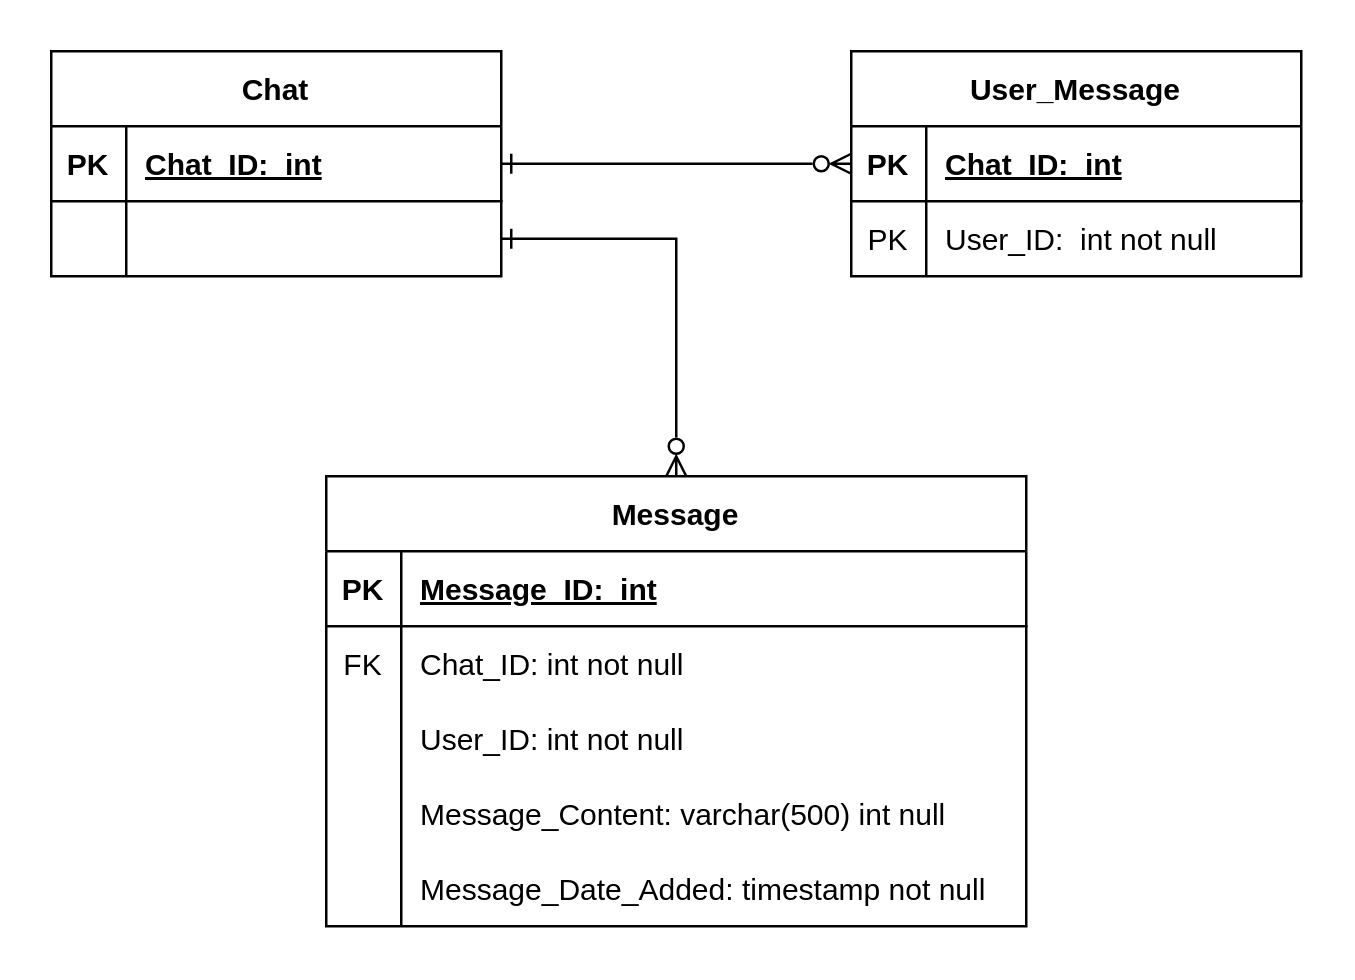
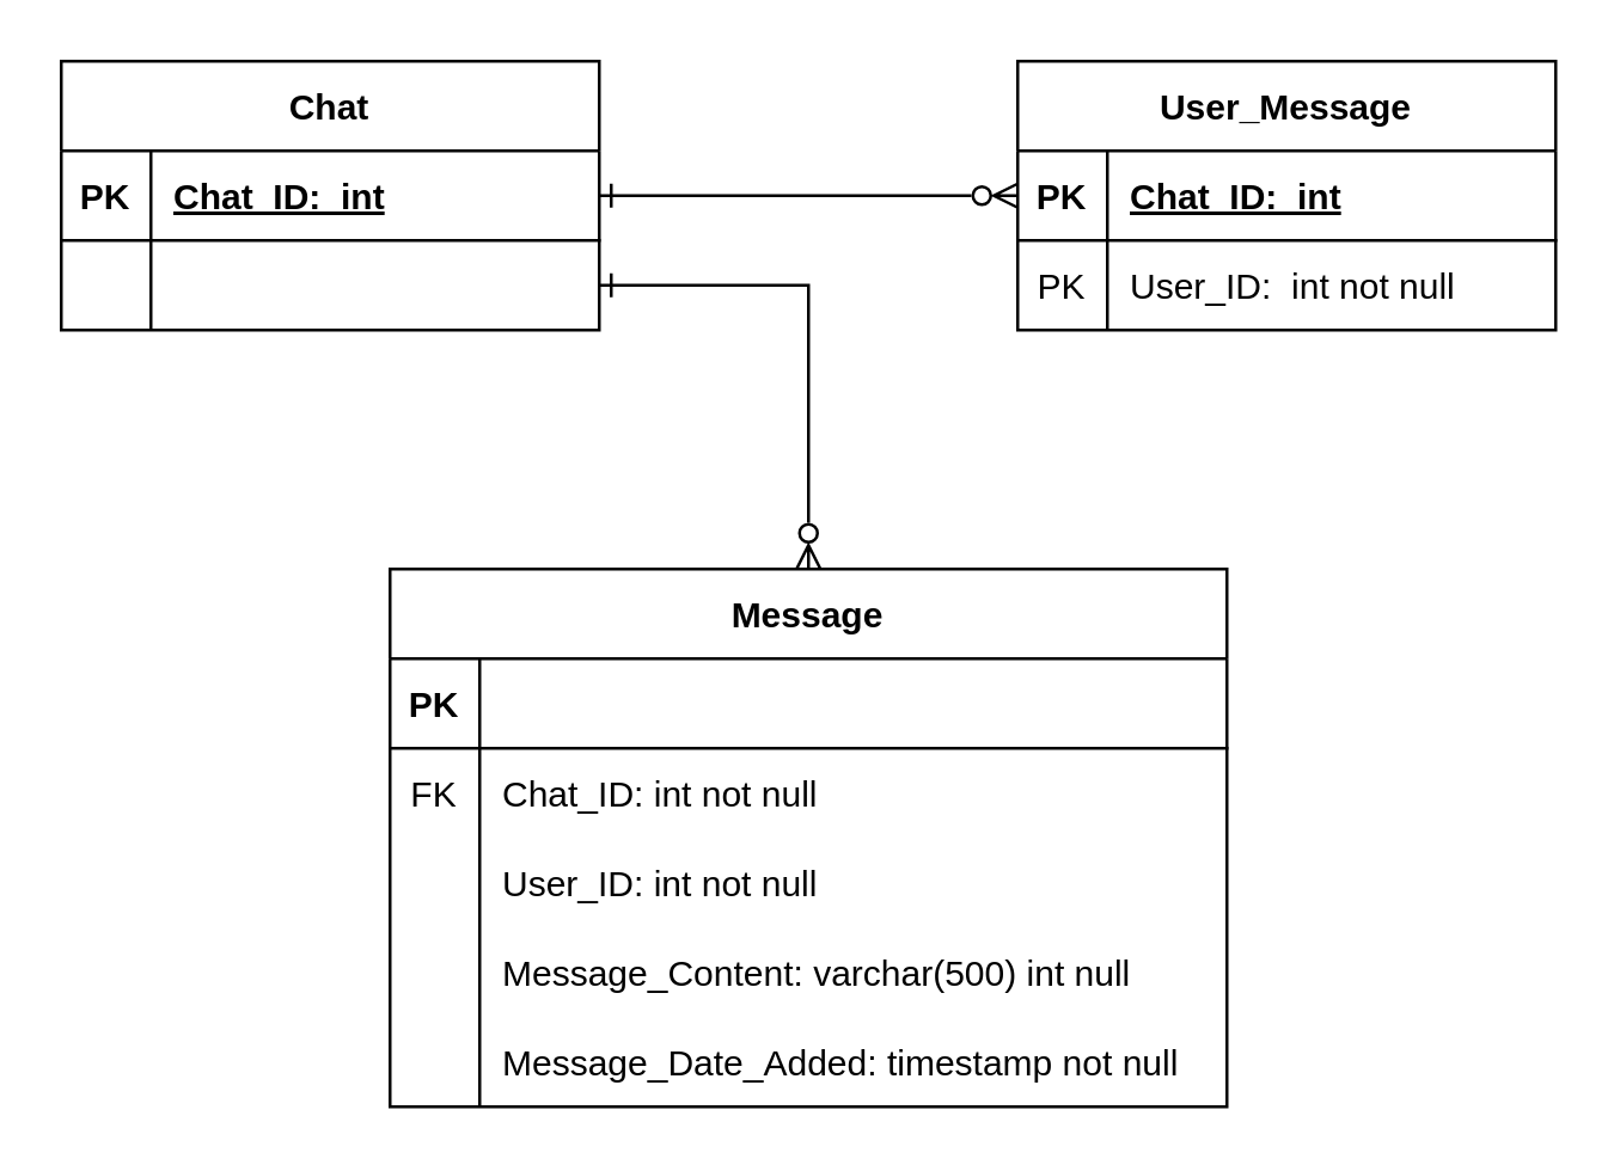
  <mxCell id="0" />
  <mxCell id="1" parent="0" />
  <mxCell id="2" value="Chat" style="shape=table;startSize=30;container=1;collapsible=1;childLayout=tableLayout;fixedRows=1;rowLines=0;fontStyle=1;align=center;resizeLast=1;" parent="1" vertex="1"><mxGeometry x="20" y="20" width="180" height="90" as="geometry" /></mxCell>
  <mxCell id="3" value="" style="shape=partialRectangle;collapsible=0;dropTarget=0;pointerEvents=0;fillColor=none;top=0;left=0;bottom=1;right=0;points=[[0,0.5],[1,0.5]];portConstraint=eastwest;" parent="2" vertex="1"><mxGeometry y="30" width="180" height="30" as="geometry" /></mxCell>
  <mxCell id="4" value="PK" style="shape=partialRectangle;connectable=0;fillColor=none;top=0;left=0;bottom=0;right=0;fontStyle=1;overflow=hidden;" parent="3" vertex="1"><mxGeometry width="30" height="30" as="geometry"><mxRectangle width="30" height="30" as="alternateBounds" /></mxGeometry></mxCell>
  <mxCell id="5" value="Chat_ID:  int" style="shape=partialRectangle;connectable=0;fillColor=none;top=0;left=0;bottom=0;right=0;align=left;spacingLeft=6;fontStyle=5;overflow=hidden;" parent="3" vertex="1"><mxGeometry x="30" width="150" height="30" as="geometry"><mxRectangle width="150" height="30" as="alternateBounds" /></mxGeometry></mxCell>
  <mxCell id="6" value="" style="shape=partialRectangle;collapsible=0;dropTarget=0;pointerEvents=0;fillColor=none;top=0;left=0;bottom=0;right=0;points=[[0,0.5],[1,0.5]];portConstraint=eastwest;" parent="2" vertex="1"><mxGeometry y="60" width="180" height="30" as="geometry" /></mxCell>
  <mxCell id="7" value="" style="shape=partialRectangle;connectable=0;fillColor=none;top=0;left=0;bottom=0;right=0;editable=1;overflow=hidden;" parent="6" vertex="1"><mxGeometry width="30" height="30" as="geometry"><mxRectangle width="30" height="30" as="alternateBounds" /></mxGeometry></mxCell>
  <mxCell id="8" value="" style="shape=partialRectangle;connectable=0;fillColor=none;top=0;left=0;bottom=0;right=0;align=left;spacingLeft=6;overflow=hidden;" parent="6" vertex="1"><mxGeometry x="30" width="150" height="30" as="geometry"><mxRectangle width="150" height="30" as="alternateBounds" /></mxGeometry></mxCell>
  <mxCell id="9" value="User_Message" style="shape=table;startSize=30;container=1;collapsible=1;childLayout=tableLayout;fixedRows=1;rowLines=0;fontStyle=1;align=center;resizeLast=1;" vertex="1" parent="1"><mxGeometry x="340" y="20" width="180" height="90" as="geometry" /></mxCell>
  <mxCell id="10" value="" style="shape=partialRectangle;collapsible=0;dropTarget=0;pointerEvents=0;fillColor=none;top=0;left=0;bottom=1;right=0;points=[[0,0.5],[1,0.5]];portConstraint=eastwest;" vertex="1" parent="9"><mxGeometry y="30" width="180" height="30" as="geometry" /></mxCell>
  <mxCell id="11" value="PK" style="shape=partialRectangle;connectable=0;fillColor=none;top=0;left=0;bottom=0;right=0;fontStyle=1;overflow=hidden;" vertex="1" parent="10"><mxGeometry width="30" height="30" as="geometry"><mxRectangle width="30" height="30" as="alternateBounds" /></mxGeometry></mxCell>
  <mxCell id="12" value="Chat_ID:  int" style="shape=partialRectangle;connectable=0;fillColor=none;top=0;left=0;bottom=0;right=0;align=left;spacingLeft=6;fontStyle=5;overflow=hidden;" vertex="1" parent="10"><mxGeometry x="30" width="150" height="30" as="geometry"><mxRectangle width="150" height="30" as="alternateBounds" /></mxGeometry></mxCell>
  <mxCell id="13" value="" style="shape=partialRectangle;collapsible=0;dropTarget=0;pointerEvents=0;fillColor=none;top=0;left=0;bottom=0;right=0;points=[[0,0.5],[1,0.5]];portConstraint=eastwest;" vertex="1" parent="9"><mxGeometry y="60" width="180" height="30" as="geometry" /></mxCell>
  <mxCell id="14" value="PK" style="shape=partialRectangle;connectable=0;fillColor=none;top=0;left=0;bottom=0;right=0;editable=1;overflow=hidden;" vertex="1" parent="13"><mxGeometry width="30" height="30" as="geometry"><mxRectangle width="30" height="30" as="alternateBounds" /></mxGeometry></mxCell>
  <mxCell id="15" value="User_ID:  int not null" style="shape=partialRectangle;connectable=0;fillColor=none;top=0;left=0;bottom=0;right=0;align=left;spacingLeft=6;overflow=hidden;" vertex="1" parent="13"><mxGeometry x="30" width="150" height="30" as="geometry"><mxRectangle width="150" height="30" as="alternateBounds" /></mxGeometry></mxCell>
  <mxCell id="16" value="Message" style="shape=table;startSize=30;container=1;collapsible=1;childLayout=tableLayout;fixedRows=1;rowLines=0;fontStyle=1;align=center;resizeLast=1;" vertex="1" parent="1"><mxGeometry x="130" y="190" width="280" height="180" as="geometry" /></mxCell>
  <mxCell id="17" value="" style="shape=partialRectangle;collapsible=0;dropTarget=0;pointerEvents=0;fillColor=none;top=0;left=0;bottom=1;right=0;points=[[0,0.5],[1,0.5]];portConstraint=eastwest;" vertex="1" parent="16"><mxGeometry y="30" width="280" height="30" as="geometry" /></mxCell>
  <mxCell id="18" value="PK" style="shape=partialRectangle;connectable=0;fillColor=none;top=0;left=0;bottom=0;right=0;fontStyle=1;overflow=hidden;" vertex="1" parent="17"><mxGeometry width="30" height="30" as="geometry"><mxRectangle width="30" height="30" as="alternateBounds" /></mxGeometry></mxCell>
- <mxCell id="19" value="Message_ID:  int" style="shape=partialRectangle;connectable=0;fillColor=none;top=0;left=0;bottom=0;right=0;align=left;spacingLeft=6;fontStyle=5;overflow=hidden;" vertex="1" parent="17"><mxGeometry x="30" width="250" height="30" as="geometry"><mxRectangle width="250" height="30" as="alternateBounds" /></mxGeometry></mxCell>
  <mxCell id="20" value="" style="shape=partialRectangle;collapsible=0;dropTarget=0;pointerEvents=0;fillColor=none;top=0;left=0;bottom=0;right=0;points=[[0,0.5],[1,0.5]];portConstraint=eastwest;" vertex="1" parent="16"><mxGeometry y="60" width="280" height="30" as="geometry" /></mxCell>
  <mxCell id="21" value="FK" style="shape=partialRectangle;connectable=0;fillColor=none;top=0;left=0;bottom=0;right=0;editable=1;overflow=hidden;" vertex="1" parent="20"><mxGeometry width="30" height="30" as="geometry"><mxRectangle width="30" height="30" as="alternateBounds" /></mxGeometry></mxCell>
  <mxCell id="22" value="Chat_ID: int not null" style="shape=partialRectangle;connectable=0;fillColor=none;top=0;left=0;bottom=0;right=0;align=left;spacingLeft=6;overflow=hidden;" vertex="1" parent="20"><mxGeometry x="30" width="250" height="30" as="geometry"><mxRectangle width="250" height="30" as="alternateBounds" /></mxGeometry></mxCell>
  <mxCell id="23" value="" style="shape=partialRectangle;collapsible=0;dropTarget=0;pointerEvents=0;fillColor=none;top=0;left=0;bottom=0;right=0;points=[[0,0.5],[1,0.5]];portConstraint=eastwest;" vertex="1" parent="16"><mxGeometry y="90" width="280" height="30" as="geometry" /></mxCell>
  <mxCell id="24" value="" style="shape=partialRectangle;connectable=0;fillColor=none;top=0;left=0;bottom=0;right=0;editable=1;overflow=hidden;" vertex="1" parent="23"><mxGeometry width="30" height="30" as="geometry"><mxRectangle width="30" height="30" as="alternateBounds" /></mxGeometry></mxCell>
  <mxCell id="25" value="User_ID: int not null" style="shape=partialRectangle;connectable=0;fillColor=none;top=0;left=0;bottom=0;right=0;align=left;spacingLeft=6;overflow=hidden;" vertex="1" parent="23"><mxGeometry x="30" width="250" height="30" as="geometry"><mxRectangle width="250" height="30" as="alternateBounds" /></mxGeometry></mxCell>
  <mxCell id="26" value="" style="shape=partialRectangle;collapsible=0;dropTarget=0;pointerEvents=0;fillColor=none;top=0;left=0;bottom=0;right=0;points=[[0,0.5],[1,0.5]];portConstraint=eastwest;" vertex="1" parent="16"><mxGeometry y="120" width="280" height="30" as="geometry" /></mxCell>
  <mxCell id="27" value="" style="shape=partialRectangle;connectable=0;fillColor=none;top=0;left=0;bottom=0;right=0;editable=1;overflow=hidden;" vertex="1" parent="26"><mxGeometry width="30" height="30" as="geometry"><mxRectangle width="30" height="30" as="alternateBounds" /></mxGeometry></mxCell>
  <mxCell id="28" value="Message_Content: varchar(500) int null" style="shape=partialRectangle;connectable=0;fillColor=none;top=0;left=0;bottom=0;right=0;align=left;spacingLeft=6;overflow=hidden;" vertex="1" parent="26"><mxGeometry x="30" width="250" height="30" as="geometry"><mxRectangle width="250" height="30" as="alternateBounds" /></mxGeometry></mxCell>
  <mxCell id="29" value="" style="shape=partialRectangle;collapsible=0;dropTarget=0;pointerEvents=0;fillColor=none;top=0;left=0;bottom=0;right=0;points=[[0,0.5],[1,0.5]];portConstraint=eastwest;" vertex="1" parent="16"><mxGeometry y="150" width="280" height="30" as="geometry" /></mxCell>
  <mxCell id="30" value="" style="shape=partialRectangle;connectable=0;fillColor=none;top=0;left=0;bottom=0;right=0;editable=1;overflow=hidden;" vertex="1" parent="29"><mxGeometry width="30" height="30" as="geometry"><mxRectangle width="30" height="30" as="alternateBounds" /></mxGeometry></mxCell>
  <mxCell id="31" value="Message_Date_Added: timestamp not null" style="shape=partialRectangle;connectable=0;fillColor=none;top=0;left=0;bottom=0;right=0;align=left;spacingLeft=6;overflow=hidden;" vertex="1" parent="29"><mxGeometry x="30" width="250" height="30" as="geometry"><mxRectangle width="250" height="30" as="alternateBounds" /></mxGeometry></mxCell>
  <mxCell id="32" style="edgeStyle=orthogonalEdgeStyle;rounded=0;orthogonalLoop=1;jettySize=auto;html=1;exitX=1;exitY=0.5;exitDx=0;exitDy=0;entryX=0;entryY=0.5;entryDx=0;entryDy=0;startArrow=ERone;startFill=0;endArrow=ERzeroToMany;endFill=0;" edge="1" parent="1" source="3" target="10"><mxGeometry relative="1" as="geometry" /></mxCell>
  <mxCell id="33" style="edgeStyle=orthogonalEdgeStyle;rounded=0;orthogonalLoop=1;jettySize=auto;html=1;exitX=1;exitY=0.5;exitDx=0;exitDy=0;entryX=0.5;entryY=0;entryDx=0;entryDy=0;startArrow=ERone;startFill=0;endArrow=ERzeroToMany;endFill=0;" edge="1" parent="1" source="6" target="16"><mxGeometry relative="1" as="geometry" /></mxCell>
